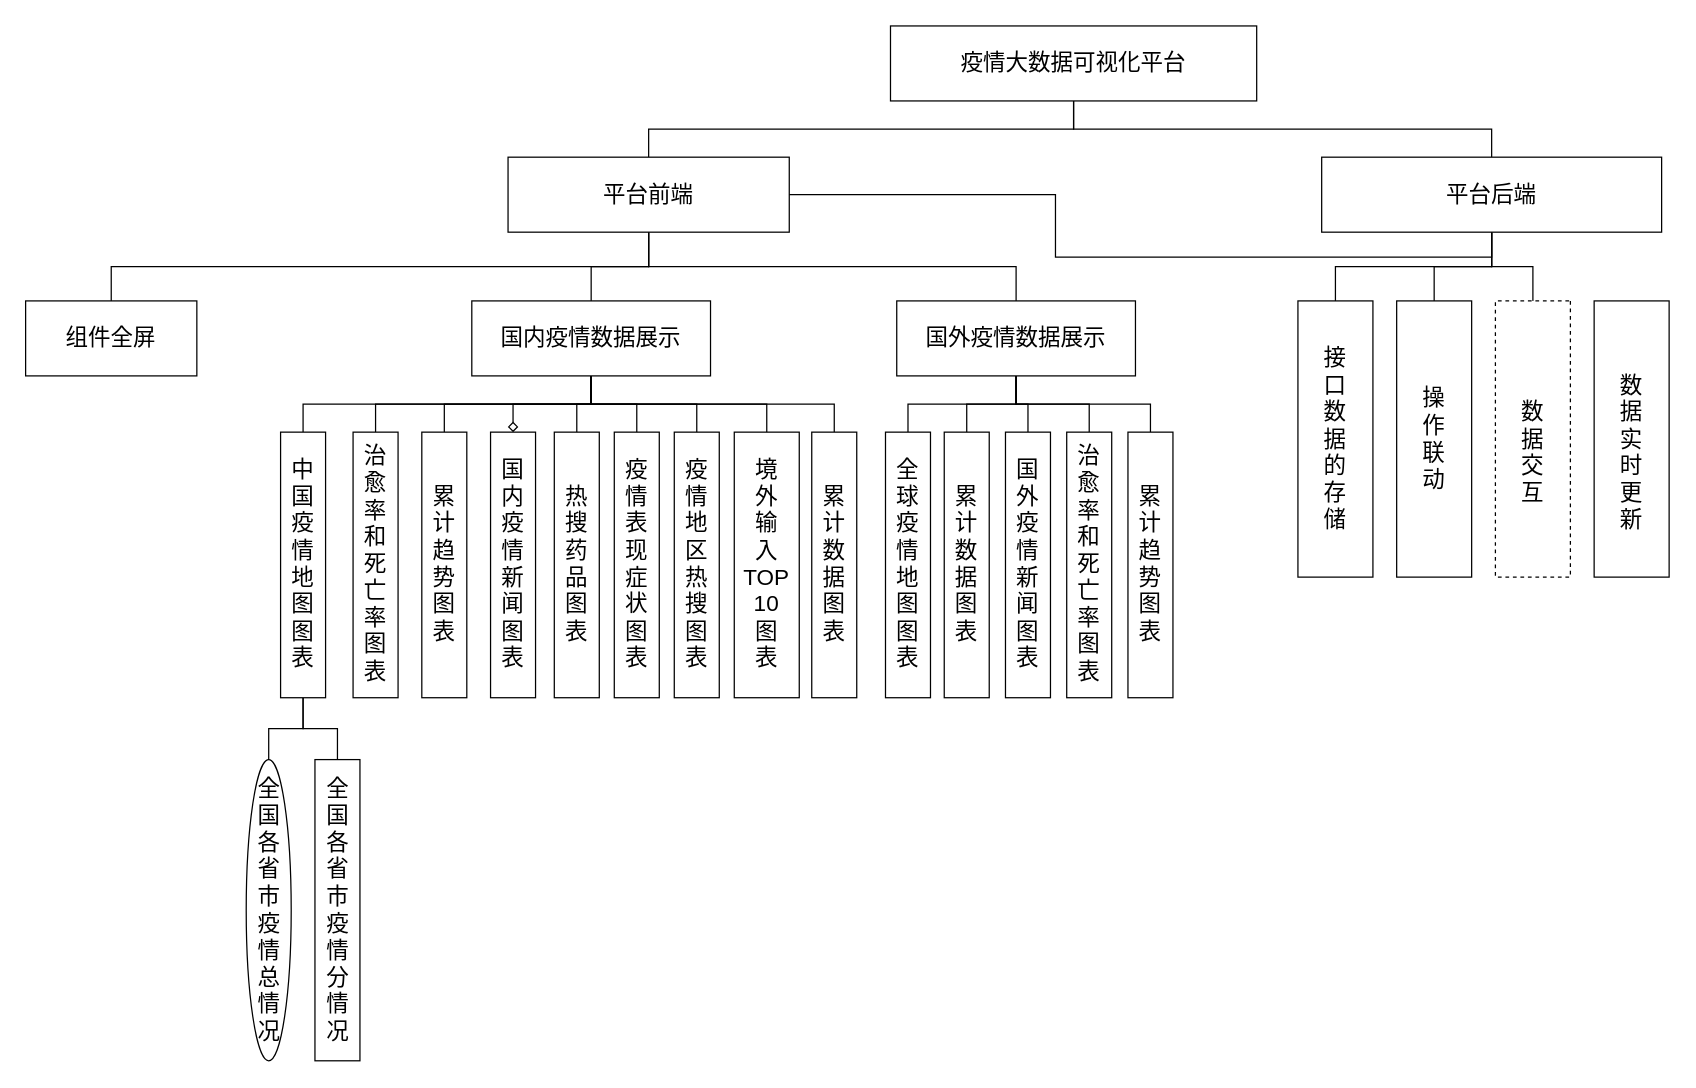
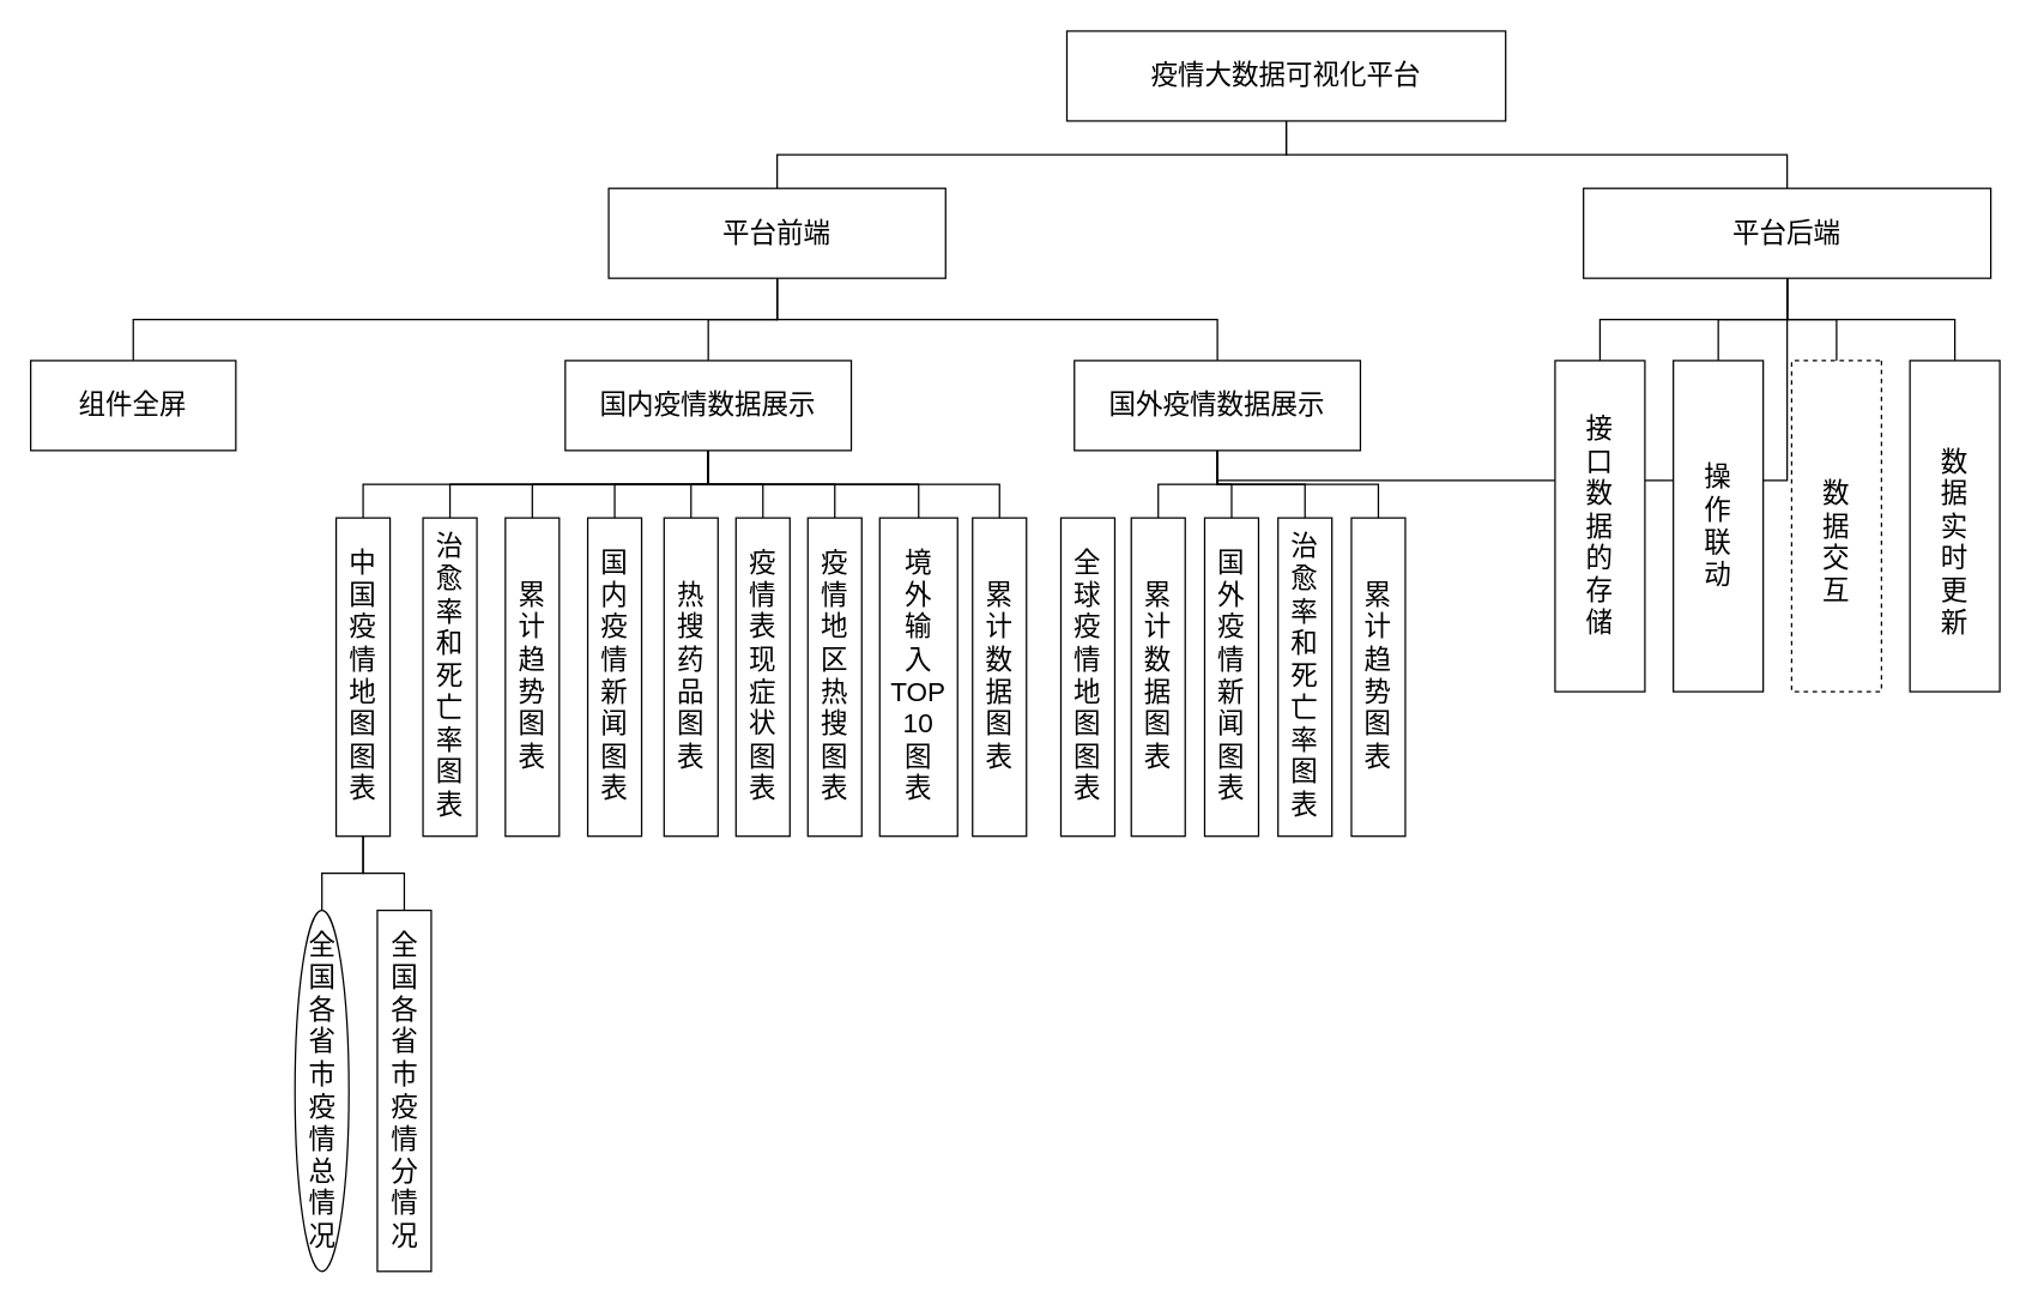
  <mxCell id="0" />
  <mxCell id="1" parent="0" />
  <mxCell id="2" style="edgeStyle=orthogonalEdgeStyle;rounded=0;orthogonalLoop=1;jettySize=auto;html=1;exitX=0.5;exitY=1;exitDx=0;exitDy=0;entryX=0.5;entryY=0;entryDx=0;entryDy=0;endArrow=none;endFill=0;" edge="1" parent="1" source="4" target="8"><mxGeometry relative="1" as="geometry" /></mxCell>
  <mxCell id="3" style="edgeStyle=orthogonalEdgeStyle;rounded=0;orthogonalLoop=1;jettySize=auto;html=1;exitX=0.5;exitY=1;exitDx=0;exitDy=0;entryX=0.5;entryY=0;entryDx=0;entryDy=0;endArrow=none;endFill=0;" edge="1" parent="1" source="4" target="13"><mxGeometry relative="1" as="geometry" /></mxCell>
  <mxCell id="4" value="&lt;font style=&quot;font-size: 18px;&quot;&gt;疫情大数据可视化平台&lt;/font&gt;" style="rounded=0;whiteSpace=wrap;html=1;" vertex="1" parent="1"><mxGeometry x="712" y="20" width="293" height="60" as="geometry" /></mxCell>
  <mxCell id="5" style="edgeStyle=orthogonalEdgeStyle;rounded=0;orthogonalLoop=1;jettySize=auto;html=1;exitX=0.5;exitY=1;exitDx=0;exitDy=0;endArrow=none;endFill=0;" edge="1" parent="1" source="8" target="23"><mxGeometry relative="1" as="geometry" /></mxCell>
  <mxCell id="6" style="edgeStyle=orthogonalEdgeStyle;rounded=0;orthogonalLoop=1;jettySize=auto;html=1;exitX=0.5;exitY=1;exitDx=0;exitDy=0;endArrow=none;endFill=0;" edge="1" parent="1" source="8" target="29"><mxGeometry relative="1" as="geometry" /></mxCell>
  <mxCell id="7" style="edgeStyle=orthogonalEdgeStyle;rounded=0;orthogonalLoop=1;jettySize=auto;html=1;exitX=0.5;exitY=1;exitDx=0;exitDy=0;endArrow=none;endFill=0;" edge="1" parent="1" source="8" target="51"><mxGeometry relative="1" as="geometry" /></mxCell>
  <mxCell id="8" value="&lt;font style=&quot;font-size: 18px;&quot;&gt;平台前端&lt;/font&gt;" style="rounded=0;whiteSpace=wrap;html=1;" vertex="1" parent="1"><mxGeometry x="406" y="125" width="225" height="60" as="geometry" /></mxCell>
  <mxCell id="9" style="edgeStyle=orthogonalEdgeStyle;rounded=0;orthogonalLoop=1;jettySize=auto;html=1;exitX=0.5;exitY=1;exitDx=0;exitDy=0;entryX=0;entryY=0.5;entryDx=0;entryDy=0;endArrow=none;endFill=0;" edge="1" parent="1" source="13" target="48"><mxGeometry relative="1" as="geometry" /></mxCell>
  <mxCell id="10" style="edgeStyle=orthogonalEdgeStyle;rounded=0;orthogonalLoop=1;jettySize=auto;html=1;exitX=0.5;exitY=1;exitDx=0;exitDy=0;entryX=0;entryY=0.5;entryDx=0;entryDy=0;endArrow=none;endFill=0;" edge="1" parent="1" source="13" target="49"><mxGeometry relative="1" as="geometry" /></mxCell>
  <mxCell id="11" style="edgeStyle=orthogonalEdgeStyle;rounded=0;orthogonalLoop=1;jettySize=auto;html=1;exitX=0.5;exitY=1;exitDx=0;exitDy=0;entryX=0;entryY=0.5;entryDx=0;entryDy=0;endArrow=none;endFill=0;" edge="1" parent="1" source="13" target="50"><mxGeometry relative="1" as="geometry" /></mxCell>
- <mxCell id="12" style="edgeStyle=orthogonalEdgeStyle;rounded=0;orthogonalLoop=1;jettySize=auto;html=1;exitX=0.5;exitY=1;exitDx=0;exitDy=0;endArrow=none;endFill=0;" edge="1" parent="1" source="13" target="8"><mxGeometry relative="1" as="geometry" /></mxCell>
+ <mxCell id="12" style="edgeStyle=orthogonalEdgeStyle;rounded=0;orthogonalLoop=1;jettySize=auto;html=1;exitX=0.5;exitY=1;exitDx=0;exitDy=0;entryX=0;entryY=0.5;entryDx=0;entryDy=0;endArrow=none;endFill=0;" edge="1" parent="1" source="13" target="52"><mxGeometry relative="1" as="geometry" /></mxCell>
  <mxCell id="13" value="&lt;font style=&quot;font-size: 18px;&quot;&gt;平台后端&lt;/font&gt;" style="rounded=0;whiteSpace=wrap;html=1;" vertex="1" parent="1"><mxGeometry x="1057" y="125" width="272" height="60" as="geometry" /></mxCell>
  <mxCell id="14" style="edgeStyle=orthogonalEdgeStyle;rounded=0;orthogonalLoop=1;jettySize=auto;html=1;exitX=0.5;exitY=1;exitDx=0;exitDy=0;entryX=0;entryY=0.5;entryDx=0;entryDy=0;endArrow=none;endFill=0;" edge="1" parent="1" source="23" target="39"><mxGeometry relative="1" as="geometry" /></mxCell>
  <mxCell id="15" style="edgeStyle=orthogonalEdgeStyle;rounded=0;orthogonalLoop=1;jettySize=auto;html=1;exitX=0.5;exitY=1;exitDx=0;exitDy=0;entryX=0;entryY=0.5;entryDx=0;entryDy=0;endArrow=none;endFill=0;" edge="1" parent="1" source="23" target="30"><mxGeometry relative="1" as="geometry" /></mxCell>
  <mxCell id="16" style="edgeStyle=orthogonalEdgeStyle;rounded=0;orthogonalLoop=1;jettySize=auto;html=1;exitX=0.5;exitY=1;exitDx=0;exitDy=0;entryX=0;entryY=0.5;entryDx=0;entryDy=0;endArrow=none;endFill=0;" edge="1" parent="1" source="23" target="31"><mxGeometry relative="1" as="geometry" /></mxCell>
- <mxCell id="17" style="edgeStyle=orthogonalEdgeStyle;rounded=0;orthogonalLoop=1;jettySize=auto;html=1;exitX=0.5;exitY=1;exitDx=0;exitDy=0;entryX=0;entryY=0.5;entryDx=0;entryDy=0;endArrow=diamond;endFill=0;" edge="1" parent="1" source="23" target="32"><mxGeometry relative="1" as="geometry" /></mxCell>
+ <mxCell id="17" style="edgeStyle=orthogonalEdgeStyle;rounded=0;orthogonalLoop=1;jettySize=auto;html=1;exitX=0.5;exitY=1;exitDx=0;exitDy=0;entryX=0;entryY=0.5;entryDx=0;entryDy=0;endArrow=none;endFill=0;" edge="1" parent="1" source="23" target="32"><mxGeometry relative="1" as="geometry" /></mxCell>
  <mxCell id="18" style="edgeStyle=orthogonalEdgeStyle;rounded=0;orthogonalLoop=1;jettySize=auto;html=1;exitX=0.5;exitY=1;exitDx=0;exitDy=0;entryX=0;entryY=0.5;entryDx=0;entryDy=0;endArrow=none;endFill=0;" edge="1" parent="1" source="23" target="33"><mxGeometry relative="1" as="geometry" /></mxCell>
  <mxCell id="19" style="edgeStyle=orthogonalEdgeStyle;rounded=0;orthogonalLoop=1;jettySize=auto;html=1;exitX=0.5;exitY=1;exitDx=0;exitDy=0;entryX=0;entryY=0.5;entryDx=0;entryDy=0;endArrow=none;endFill=0;" edge="1" parent="1" source="23" target="34"><mxGeometry relative="1" as="geometry" /></mxCell>
  <mxCell id="20" style="edgeStyle=orthogonalEdgeStyle;rounded=0;orthogonalLoop=1;jettySize=auto;html=1;exitX=0.5;exitY=1;exitDx=0;exitDy=0;entryX=0;entryY=0.5;entryDx=0;entryDy=0;endArrow=none;endFill=0;" edge="1" parent="1" source="23" target="35"><mxGeometry relative="1" as="geometry" /></mxCell>
  <mxCell id="21" style="edgeStyle=orthogonalEdgeStyle;rounded=0;orthogonalLoop=1;jettySize=auto;html=1;exitX=0.5;exitY=1;exitDx=0;exitDy=0;entryX=0;entryY=0.5;entryDx=0;entryDy=0;endArrow=none;endFill=0;" edge="1" parent="1" source="23" target="36"><mxGeometry relative="1" as="geometry" /></mxCell>
  <mxCell id="22" style="edgeStyle=orthogonalEdgeStyle;rounded=0;orthogonalLoop=1;jettySize=auto;html=1;exitX=0.5;exitY=1;exitDx=0;exitDy=0;entryX=0;entryY=0.5;entryDx=0;entryDy=0;endArrow=none;endFill=0;" edge="1" parent="1" source="23" target="43"><mxGeometry relative="1" as="geometry" /></mxCell>
  <mxCell id="23" value="&lt;font style=&quot;font-size: 18px;&quot;&gt;国内疫情数据展示&lt;/font&gt;" style="rounded=0;whiteSpace=wrap;html=1;" vertex="1" parent="1"><mxGeometry x="377" y="240" width="191" height="60" as="geometry" /></mxCell>
- <mxCell id="24" style="edgeStyle=orthogonalEdgeStyle;rounded=0;orthogonalLoop=1;jettySize=auto;html=1;exitX=0.5;exitY=1;exitDx=0;exitDy=0;entryX=0;entryY=0.5;entryDx=0;entryDy=0;endArrow=none;endFill=0;" edge="1" parent="1" source="29" target="42"><mxGeometry relative="1" as="geometry" /></mxCell>
+ <mxCell id="24" style="edgeStyle=orthogonalEdgeStyle;rounded=0;orthogonalLoop=1;jettySize=auto;html=1;exitX=0.5;exitY=1;exitDx=0;exitDy=0;endArrow=none;endFill=0;" edge="1" parent="1" source="29" target="13"><mxGeometry relative="1" as="geometry" /></mxCell>
  <mxCell id="25" style="edgeStyle=orthogonalEdgeStyle;rounded=0;orthogonalLoop=1;jettySize=auto;html=1;exitX=0.5;exitY=1;exitDx=0;exitDy=0;entryX=0;entryY=0.5;entryDx=0;entryDy=0;endArrow=none;endFill=0;" edge="1" parent="1" source="29" target="44"><mxGeometry relative="1" as="geometry" /></mxCell>
  <mxCell id="26" style="edgeStyle=orthogonalEdgeStyle;rounded=0;orthogonalLoop=1;jettySize=auto;html=1;exitX=0.5;exitY=1;exitDx=0;exitDy=0;entryX=0;entryY=0.5;entryDx=0;entryDy=0;endArrow=none;endFill=0;" edge="1" parent="1" source="29" target="45"><mxGeometry relative="1" as="geometry" /></mxCell>
  <mxCell id="27" style="edgeStyle=orthogonalEdgeStyle;rounded=0;orthogonalLoop=1;jettySize=auto;html=1;exitX=0.5;exitY=1;exitDx=0;exitDy=0;entryX=0;entryY=0.5;entryDx=0;entryDy=0;endArrow=none;endFill=0;" edge="1" parent="1" source="29" target="46"><mxGeometry relative="1" as="geometry" /></mxCell>
  <mxCell id="28" style="edgeStyle=orthogonalEdgeStyle;rounded=0;orthogonalLoop=1;jettySize=auto;html=1;exitX=0.5;exitY=1;exitDx=0;exitDy=0;entryX=0;entryY=0.5;entryDx=0;entryDy=0;endArrow=none;endFill=0;" edge="1" parent="1" source="29" target="47"><mxGeometry relative="1" as="geometry" /></mxCell>
  <mxCell id="29" value="&lt;font style=&quot;font-size: 18px;&quot;&gt;国外疫情数据展示&lt;/font&gt;" style="rounded=0;whiteSpace=wrap;html=1;" vertex="1" parent="1"><mxGeometry x="717" y="240" width="191" height="60" as="geometry" /></mxCell>
  <mxCell id="30" value="&lt;font style=&quot;font-size: 18px;&quot;&gt;治愈率和死亡率图表&lt;/font&gt;" style="rounded=0;whiteSpace=wrap;html=1;flipV=1;flipH=1;direction=south;labelBorderColor=none;labelPosition=center;verticalLabelPosition=middle;align=center;verticalAlign=middle;" vertex="1" parent="1"><mxGeometry x="282" y="345" width="36" height="212.5" as="geometry" /></mxCell>
  <mxCell id="31" value="&lt;font style=&quot;font-size: 18px;&quot;&gt;累计趋势图表&lt;/font&gt;" style="rounded=0;whiteSpace=wrap;html=1;flipV=1;flipH=1;direction=south;labelBorderColor=none;labelPosition=center;verticalLabelPosition=middle;align=center;verticalAlign=middle;" vertex="1" parent="1"><mxGeometry x="337" y="345" width="36" height="212.5" as="geometry" /></mxCell>
  <mxCell id="32" value="&lt;span style=&quot;font-size: 18px;&quot;&gt;国内疫情新闻图表&lt;/span&gt;" style="rounded=0;whiteSpace=wrap;html=1;flipV=1;flipH=1;direction=south;labelBorderColor=none;labelPosition=center;verticalLabelPosition=middle;align=center;verticalAlign=middle;" vertex="1" parent="1"><mxGeometry x="392" y="345" width="36" height="212.5" as="geometry" /></mxCell>
  <mxCell id="33" value="&lt;span style=&quot;font-size: 18px;&quot;&gt;热搜药品图表&lt;/span&gt;" style="rounded=0;whiteSpace=wrap;html=1;flipV=1;flipH=1;direction=south;labelBorderColor=none;labelPosition=center;verticalLabelPosition=middle;align=center;verticalAlign=middle;" vertex="1" parent="1"><mxGeometry x="443" y="345" width="36" height="212.5" as="geometry" /></mxCell>
  <mxCell id="34" value="&lt;span style=&quot;font-size: 18px;&quot;&gt;疫情表现症状图表&lt;/span&gt;" style="rounded=0;whiteSpace=wrap;html=1;flipV=1;flipH=1;direction=south;labelBorderColor=none;labelPosition=center;verticalLabelPosition=middle;align=center;verticalAlign=middle;" vertex="1" parent="1"><mxGeometry x="491" y="345" width="36" height="212.5" as="geometry" /></mxCell>
  <mxCell id="35" value="&lt;span style=&quot;font-size: 18px;&quot;&gt;疫情地区热搜图表&lt;/span&gt;" style="rounded=0;whiteSpace=wrap;html=1;flipV=1;flipH=1;direction=south;labelBorderColor=none;labelPosition=center;verticalLabelPosition=middle;align=center;verticalAlign=middle;" vertex="1" parent="1"><mxGeometry x="539" y="345" width="36" height="212.5" as="geometry" /></mxCell>
  <mxCell id="36" value="&lt;span style=&quot;font-size: 18px;&quot;&gt;境&lt;br&gt;外&lt;br&gt;输&lt;br&gt;入&lt;br&gt;TOP&lt;br&gt;10&lt;br&gt;图&lt;br&gt;表&lt;/span&gt;" style="rounded=0;whiteSpace=wrap;html=1;flipV=1;flipH=1;direction=south;labelBorderColor=none;labelPosition=center;verticalLabelPosition=middle;align=center;verticalAlign=middle;" vertex="1" parent="1"><mxGeometry x="587" y="345" width="52" height="212.5" as="geometry" /></mxCell>
  <mxCell id="37" style="edgeStyle=orthogonalEdgeStyle;rounded=0;orthogonalLoop=1;jettySize=auto;html=1;exitX=1;exitY=0.5;exitDx=0;exitDy=0;entryX=0;entryY=0.5;entryDx=0;entryDy=0;endArrow=none;endFill=0;" edge="1" parent="1" source="39" target="40"><mxGeometry relative="1" as="geometry" /></mxCell>
  <mxCell id="38" style="edgeStyle=orthogonalEdgeStyle;rounded=0;orthogonalLoop=1;jettySize=auto;html=1;exitX=1;exitY=0.5;exitDx=0;exitDy=0;entryX=0;entryY=0.5;entryDx=0;entryDy=0;endArrow=none;endFill=0;" edge="1" parent="1" source="39" target="41"><mxGeometry relative="1" as="geometry" /></mxCell>
  <mxCell id="39" value="&lt;span style=&quot;font-size: 18px;&quot;&gt;中国疫情地图图表&lt;/span&gt;" style="rounded=0;whiteSpace=wrap;html=1;flipV=1;flipH=1;direction=south;labelBorderColor=none;labelPosition=center;verticalLabelPosition=middle;align=center;verticalAlign=middle;" vertex="1" parent="1"><mxGeometry x="224" y="345" width="36" height="212.5" as="geometry" /></mxCell>
  <mxCell id="40" value="&lt;span style=&quot;font-size: 18px;&quot;&gt;全国各省市疫情总情况&lt;/span&gt;" style="ellipse;whiteSpace=wrap;html=1;flipV=1;flipH=1;direction=south;labelBorderColor=none;labelPosition=center;verticalLabelPosition=middle;align=center;verticalAlign=middle;" vertex="1" parent="1"><mxGeometry x="196.5" y="607" width="36" height="241" as="geometry" /></mxCell>
  <mxCell id="41" value="&lt;span style=&quot;font-size: 18px;&quot;&gt;全国各省市疫情分情况&lt;/span&gt;" style="rounded=0;whiteSpace=wrap;html=1;flipV=1;flipH=1;direction=south;labelBorderColor=none;labelPosition=center;verticalLabelPosition=middle;align=center;verticalAlign=middle;" vertex="1" parent="1"><mxGeometry x="251.5" y="607" width="36" height="241" as="geometry" /></mxCell>
  <mxCell id="42" value="&lt;span style=&quot;font-size: 18px;&quot;&gt;全球疫情地图图表&lt;/span&gt;" style="rounded=0;whiteSpace=wrap;html=1;flipV=1;flipH=1;direction=south;labelBorderColor=none;labelPosition=center;verticalLabelPosition=middle;align=center;verticalAlign=middle;" vertex="1" parent="1"><mxGeometry x="708" y="345" width="36" height="212.5" as="geometry" /></mxCell>
  <mxCell id="43" value="&lt;font style=&quot;font-size: 18px;&quot;&gt;累计数据图表&lt;/font&gt;" style="rounded=0;whiteSpace=wrap;html=1;flipV=1;flipH=1;direction=south;labelBorderColor=none;labelPosition=center;verticalLabelPosition=middle;align=center;verticalAlign=middle;" vertex="1" parent="1"><mxGeometry x="649" y="345" width="36" height="212.5" as="geometry" /></mxCell>
  <mxCell id="44" value="&lt;font style=&quot;font-size: 18px;&quot;&gt;累计数据图表&lt;/font&gt;" style="rounded=0;whiteSpace=wrap;html=1;flipV=1;flipH=1;direction=south;labelBorderColor=none;labelPosition=center;verticalLabelPosition=middle;align=center;verticalAlign=middle;" vertex="1" parent="1"><mxGeometry x="755" y="345" width="36" height="212.5" as="geometry" /></mxCell>
  <mxCell id="45" value="&lt;span style=&quot;font-size: 18px;&quot;&gt;国外疫情新闻图表&lt;/span&gt;" style="rounded=0;whiteSpace=wrap;html=1;flipV=1;flipH=1;direction=south;labelBorderColor=none;labelPosition=center;verticalLabelPosition=middle;align=center;verticalAlign=middle;" vertex="1" parent="1"><mxGeometry x="804" y="345" width="36" height="212.5" as="geometry" /></mxCell>
  <mxCell id="46" value="&lt;font style=&quot;font-size: 18px;&quot;&gt;治愈率和死亡率图表&lt;/font&gt;" style="rounded=0;whiteSpace=wrap;html=1;flipV=1;flipH=1;direction=south;labelBorderColor=none;labelPosition=center;verticalLabelPosition=middle;align=center;verticalAlign=middle;" vertex="1" parent="1"><mxGeometry x="853" y="345" width="36" height="212.5" as="geometry" /></mxCell>
  <mxCell id="47" value="&lt;font style=&quot;font-size: 18px;&quot;&gt;累计趋势图表&lt;/font&gt;" style="rounded=0;whiteSpace=wrap;html=1;flipV=1;flipH=1;direction=south;labelBorderColor=none;labelPosition=center;verticalLabelPosition=middle;align=center;verticalAlign=middle;" vertex="1" parent="1"><mxGeometry x="902" y="345" width="36" height="212.5" as="geometry" /></mxCell>
  <mxCell id="48" value="&lt;font style=&quot;font-size: 18px;&quot;&gt;接&lt;br&gt;口&lt;br&gt;数&lt;br&gt;据&lt;br&gt;的&lt;br&gt;存&lt;br&gt;储&lt;/font&gt;" style="rounded=0;whiteSpace=wrap;html=1;direction=south;" vertex="1" parent="1"><mxGeometry x="1038" y="240" width="60" height="221" as="geometry" /></mxCell>
  <mxCell id="49" value="&lt;span style=&quot;font-size: 18px;&quot;&gt;操&lt;br&gt;作&lt;br&gt;联&lt;br&gt;动&lt;/span&gt;" style="rounded=0;whiteSpace=wrap;html=1;direction=south;" vertex="1" parent="1"><mxGeometry x="1117" y="240" width="60" height="221" as="geometry" /></mxCell>
  <mxCell id="50" value="&lt;span style=&quot;font-size: 18px;&quot;&gt;&lt;br&gt;数&lt;br&gt;据&lt;br&gt;交&lt;br&gt;互&lt;/span&gt;" style="rounded=0;whiteSpace=wrap;html=1;direction=south;dashed=1;" vertex="1" parent="1"><mxGeometry x="1196" y="240" width="60" height="221" as="geometry" /></mxCell>
  <mxCell id="51" value="&lt;font style=&quot;font-size: 18px;&quot;&gt;组件全屏&lt;/font&gt;" style="rounded=0;whiteSpace=wrap;html=1;" vertex="1" parent="1"><mxGeometry x="20" y="240" width="137" height="60" as="geometry" /></mxCell>
  <mxCell id="52" value="&lt;span style=&quot;font-size: 18px;&quot;&gt;&lt;br&gt;数&lt;br&gt;据&lt;br&gt;实&lt;br&gt;时&lt;br&gt;更&lt;br&gt;新&lt;br&gt;&lt;/span&gt;" style="rounded=0;whiteSpace=wrap;html=1;direction=south;" vertex="1" parent="1"><mxGeometry x="1275" y="240" width="60" height="221" as="geometry" /></mxCell>
